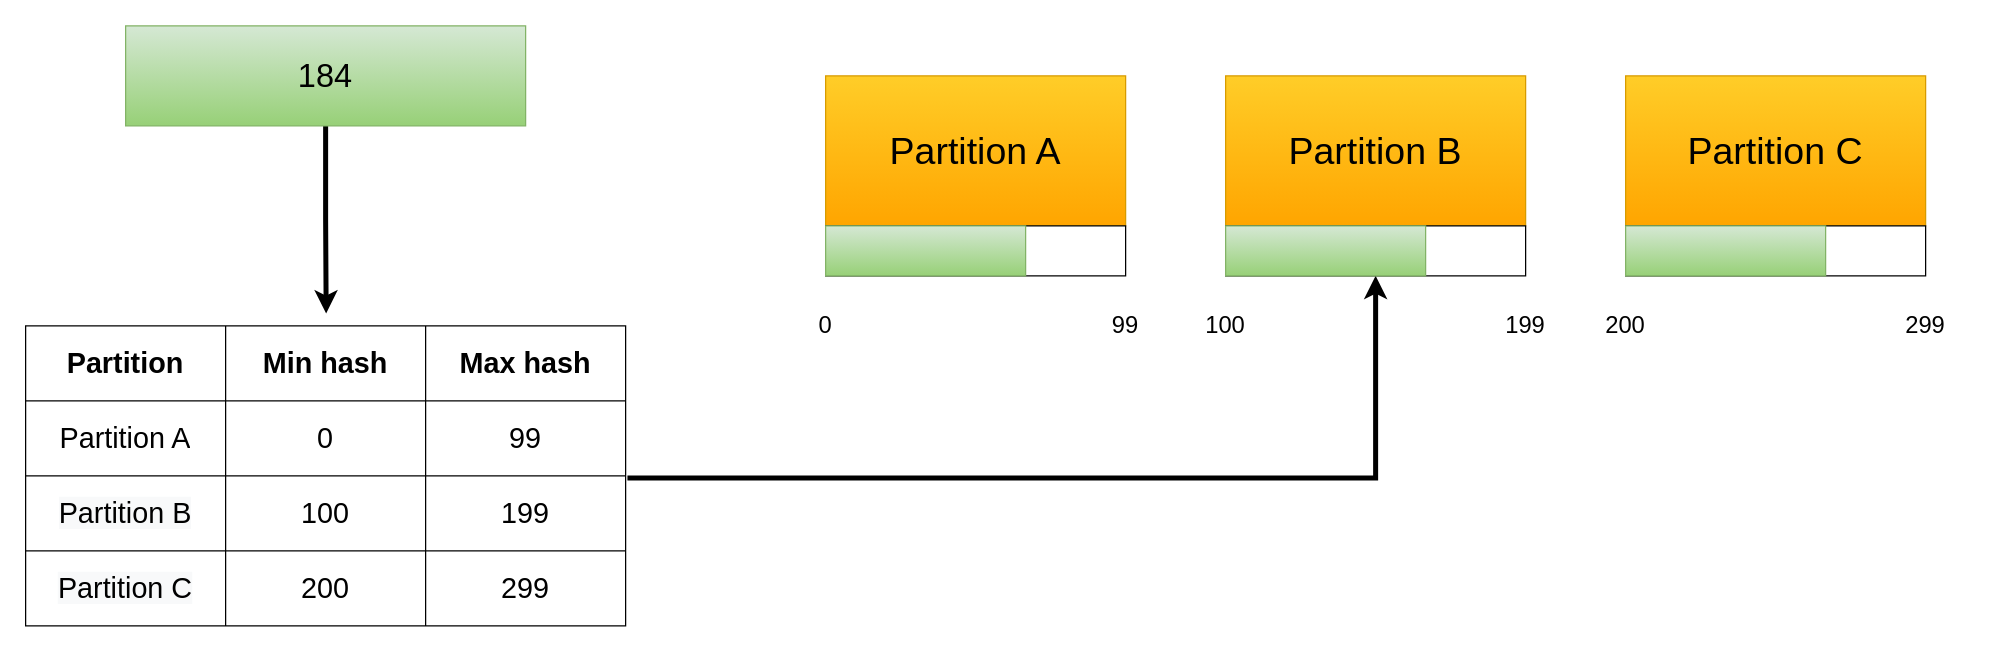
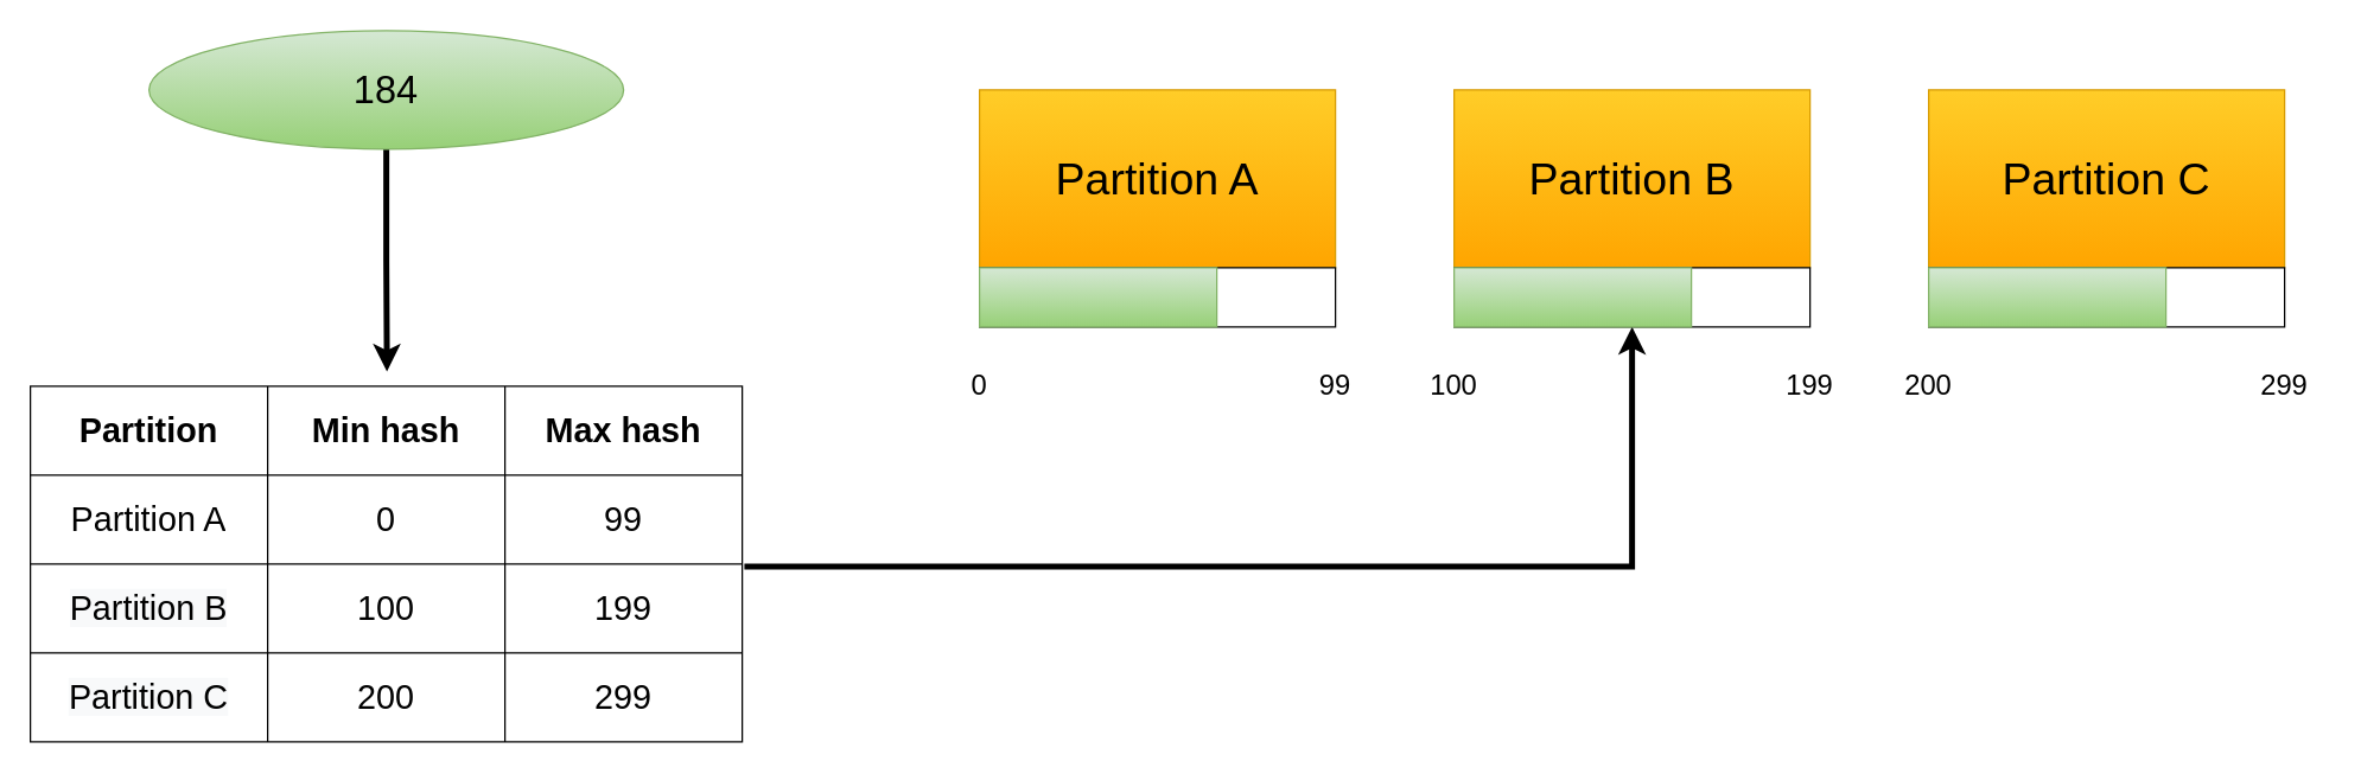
  <mxCell id="0" />
  <mxCell id="1" parent="0" />
  <mxCell id="2" value="&lt;font style=&quot;font-size: 30px;&quot;&gt;Partition A&lt;/font&gt;" style="rounded=0;whiteSpace=wrap;html=1;fillColor=#ffcd28;gradientColor=#ffa500;strokeColor=#d79b00;" parent="1" vertex="1"><mxGeometry x="660" y="60" width="240" height="120" as="geometry" /></mxCell>
  <mxCell id="3" value="" style="rounded=0;whiteSpace=wrap;html=1;fontSize=25;align=right;" parent="1" vertex="1"><mxGeometry x="660" y="180" width="240" height="40" as="geometry" /></mxCell>
  <mxCell id="4" value="" style="rounded=0;whiteSpace=wrap;html=1;fontSize=25;fillColor=#d5e8d4;gradientColor=#97d077;strokeColor=#82b366;align=left;spacingLeft=10;" parent="1" vertex="1"><mxGeometry x="660" y="180" width="160" height="40" as="geometry" /></mxCell>
  <mxCell id="5" value="&lt;font style=&quot;font-size: 30px;&quot;&gt;Partition B&lt;/font&gt;" style="rounded=0;whiteSpace=wrap;html=1;fillColor=#ffcd28;gradientColor=#ffa500;strokeColor=#d79b00;" parent="1" vertex="1"><mxGeometry x="980" y="60" width="240" height="120" as="geometry" /></mxCell>
  <mxCell id="6" value="" style="rounded=0;whiteSpace=wrap;html=1;fontSize=25;align=right;" parent="1" vertex="1"><mxGeometry x="980" y="180" width="240" height="40" as="geometry" /></mxCell>
  <mxCell id="7" style="edgeStyle=orthogonalEdgeStyle;rounded=0;orthogonalLoop=1;jettySize=auto;html=1;exitX=0.75;exitY=1;exitDx=0;exitDy=0;entryX=1.003;entryY=0.028;entryDx=0;entryDy=0;entryPerimeter=0;fontSize=26;strokeWidth=4;startArrow=classic;startFill=1;endArrow=none;endFill=0;" parent="1" source="8" target="21" edge="1"><mxGeometry relative="1" as="geometry" /></mxCell>
  <mxCell id="8" value="" style="rounded=0;whiteSpace=wrap;html=1;fontSize=25;fillColor=#d5e8d4;gradientColor=#97d077;strokeColor=#82b366;align=left;spacingLeft=10;" parent="1" vertex="1"><mxGeometry x="980" y="180" width="160" height="40" as="geometry" /></mxCell>
  <mxCell id="9" value="&lt;font style=&quot;font-size: 30px;&quot;&gt;Partition C&lt;/font&gt;" style="rounded=0;whiteSpace=wrap;html=1;fillColor=#ffcd28;gradientColor=#ffa500;strokeColor=#d79b00;" parent="1" vertex="1"><mxGeometry x="1300" y="60" width="240" height="120" as="geometry" /></mxCell>
  <mxCell id="10" value="" style="rounded=0;whiteSpace=wrap;html=1;fontSize=25;align=right;" parent="1" vertex="1"><mxGeometry x="1300" y="180" width="240" height="40" as="geometry" /></mxCell>
  <mxCell id="11" value="" style="rounded=0;whiteSpace=wrap;html=1;fontSize=25;fillColor=#d5e8d4;gradientColor=#97d077;strokeColor=#82b366;align=left;spacingLeft=10;" parent="1" vertex="1"><mxGeometry x="1300" y="180" width="160" height="40" as="geometry" /></mxCell>
  <mxCell id="12" value="" style="shape=table;html=1;whiteSpace=wrap;startSize=0;container=1;collapsible=0;childLayout=tableLayout;fontSize=23;" parent="1" vertex="1"><mxGeometry x="20" y="260" width="480" height="240" as="geometry" /></mxCell>
  <mxCell id="13" value="" style="shape=tableRow;horizontal=0;startSize=0;swimlaneHead=0;swimlaneBody=0;top=0;left=0;bottom=0;right=0;collapsible=0;dropTarget=0;fillColor=none;points=[[0,0.5],[1,0.5]];portConstraint=eastwest;fontSize=23;fontStyle=1" parent="12" vertex="1"><mxGeometry width="480" height="60" as="geometry" /></mxCell>
  <mxCell id="14" value="&lt;b&gt;Partition&lt;/b&gt;" style="shape=partialRectangle;html=1;whiteSpace=wrap;connectable=0;fillColor=none;top=0;left=0;bottom=0;right=0;overflow=hidden;fontSize=23;" parent="13" vertex="1"><mxGeometry width="160" height="60" as="geometry"><mxRectangle width="160" height="60" as="alternateBounds" /></mxGeometry></mxCell>
  <mxCell id="15" value="&lt;b&gt;Min hash&lt;/b&gt;" style="shape=partialRectangle;html=1;whiteSpace=wrap;connectable=0;fillColor=none;top=0;left=0;bottom=0;right=0;overflow=hidden;fontSize=23;" parent="13" vertex="1"><mxGeometry x="160" width="160" height="60" as="geometry"><mxRectangle width="160" height="60" as="alternateBounds" /></mxGeometry></mxCell>
  <mxCell id="16" value="&lt;b&gt;Max hash&lt;/b&gt;" style="shape=partialRectangle;html=1;whiteSpace=wrap;connectable=0;fillColor=none;top=0;left=0;bottom=0;right=0;overflow=hidden;fontSize=23;" parent="13" vertex="1"><mxGeometry x="320" width="160" height="60" as="geometry"><mxRectangle width="160" height="60" as="alternateBounds" /></mxGeometry></mxCell>
  <mxCell id="17" value="" style="shape=tableRow;horizontal=0;startSize=0;swimlaneHead=0;swimlaneBody=0;top=0;left=0;bottom=0;right=0;collapsible=0;dropTarget=0;fillColor=none;points=[[0,0.5],[1,0.5]];portConstraint=eastwest;fontSize=23;" parent="12" vertex="1"><mxGeometry y="60" width="480" height="60" as="geometry" /></mxCell>
  <mxCell id="18" value="Partition A" style="shape=partialRectangle;html=1;whiteSpace=wrap;connectable=0;fillColor=none;top=0;left=0;bottom=0;right=0;overflow=hidden;fontSize=23;" parent="17" vertex="1"><mxGeometry width="160" height="60" as="geometry"><mxRectangle width="160" height="60" as="alternateBounds" /></mxGeometry></mxCell>
  <mxCell id="19" value="0" style="shape=partialRectangle;html=1;whiteSpace=wrap;connectable=0;fillColor=none;top=0;left=0;bottom=0;right=0;overflow=hidden;fontSize=23;" parent="17" vertex="1"><mxGeometry x="160" width="160" height="60" as="geometry"><mxRectangle width="160" height="60" as="alternateBounds" /></mxGeometry></mxCell>
  <mxCell id="20" value="99" style="shape=partialRectangle;html=1;whiteSpace=wrap;connectable=0;fillColor=none;top=0;left=0;bottom=0;right=0;overflow=hidden;fontSize=23;" parent="17" vertex="1"><mxGeometry x="320" width="160" height="60" as="geometry"><mxRectangle width="160" height="60" as="alternateBounds" /></mxGeometry></mxCell>
  <mxCell id="21" value="" style="shape=tableRow;horizontal=0;startSize=0;swimlaneHead=0;swimlaneBody=0;top=0;left=0;bottom=0;right=0;collapsible=0;dropTarget=0;fillColor=none;points=[[0,0.5],[1,0.5]];portConstraint=eastwest;fontSize=23;" parent="12" vertex="1"><mxGeometry y="120" width="480" height="60" as="geometry" /></mxCell>
  <mxCell id="22" value="&lt;span style=&quot;color: rgb(0, 0, 0); font-family: Helvetica; font-size: 23px; font-style: normal; font-variant-ligatures: normal; font-variant-caps: normal; font-weight: 400; letter-spacing: normal; orphans: 2; text-align: center; text-indent: 0px; text-transform: none; widows: 2; word-spacing: 0px; -webkit-text-stroke-width: 0px; background-color: rgb(248, 249, 250); text-decoration-thickness: initial; text-decoration-style: initial; text-decoration-color: initial; float: none; display: inline !important;&quot;&gt;Partition B&lt;/span&gt;" style="shape=partialRectangle;html=1;whiteSpace=wrap;connectable=0;fillColor=none;top=0;left=0;bottom=0;right=0;overflow=hidden;fontSize=23;" parent="21" vertex="1"><mxGeometry width="160" height="60" as="geometry"><mxRectangle width="160" height="60" as="alternateBounds" /></mxGeometry></mxCell>
  <mxCell id="23" value="100" style="shape=partialRectangle;html=1;whiteSpace=wrap;connectable=0;fillColor=none;top=0;left=0;bottom=0;right=0;overflow=hidden;fontSize=23;" parent="21" vertex="1"><mxGeometry x="160" width="160" height="60" as="geometry"><mxRectangle width="160" height="60" as="alternateBounds" /></mxGeometry></mxCell>
  <mxCell id="24" value="199" style="shape=partialRectangle;html=1;whiteSpace=wrap;connectable=0;fillColor=none;top=0;left=0;bottom=0;right=0;overflow=hidden;pointerEvents=1;fontSize=23;" parent="21" vertex="1"><mxGeometry x="320" width="160" height="60" as="geometry"><mxRectangle width="160" height="60" as="alternateBounds" /></mxGeometry></mxCell>
  <mxCell id="25" style="shape=tableRow;horizontal=0;startSize=0;swimlaneHead=0;swimlaneBody=0;top=0;left=0;bottom=0;right=0;collapsible=0;dropTarget=0;fillColor=none;points=[[0,0.5],[1,0.5]];portConstraint=eastwest;fontSize=23;" parent="12" vertex="1"><mxGeometry y="180" width="480" height="60" as="geometry" /></mxCell>
  <mxCell id="26" value="&lt;span style=&quot;color: rgb(0, 0, 0); font-family: Helvetica; font-size: 23px; font-style: normal; font-variant-ligatures: normal; font-variant-caps: normal; font-weight: 400; letter-spacing: normal; orphans: 2; text-align: center; text-indent: 0px; text-transform: none; widows: 2; word-spacing: 0px; -webkit-text-stroke-width: 0px; background-color: rgb(248, 249, 250); text-decoration-thickness: initial; text-decoration-style: initial; text-decoration-color: initial; float: none; display: inline !important;&quot;&gt;Partition C&lt;/span&gt;" style="shape=partialRectangle;html=1;whiteSpace=wrap;connectable=0;fillColor=none;top=0;left=0;bottom=0;right=0;overflow=hidden;fontSize=23;" parent="25" vertex="1"><mxGeometry width="160" height="60" as="geometry"><mxRectangle width="160" height="60" as="alternateBounds" /></mxGeometry></mxCell>
  <mxCell id="27" value="200" style="shape=partialRectangle;html=1;whiteSpace=wrap;connectable=0;fillColor=none;top=0;left=0;bottom=0;right=0;overflow=hidden;fontSize=23;" parent="25" vertex="1"><mxGeometry x="160" width="160" height="60" as="geometry"><mxRectangle width="160" height="60" as="alternateBounds" /></mxGeometry></mxCell>
  <mxCell id="28" value="299" style="shape=partialRectangle;html=1;whiteSpace=wrap;connectable=0;fillColor=none;top=0;left=0;bottom=0;right=0;overflow=hidden;pointerEvents=1;fontSize=23;" parent="25" vertex="1"><mxGeometry x="320" width="160" height="60" as="geometry"><mxRectangle width="160" height="60" as="alternateBounds" /></mxGeometry></mxCell>
  <mxCell id="29" value="0" style="rounded=0;whiteSpace=wrap;html=1;fontSize=19;strokeColor=none;fillColor=none;" parent="1" vertex="1"><mxGeometry x="630" y="245" width="60" height="30" as="geometry" /></mxCell>
  <mxCell id="30" value="100" style="rounded=0;whiteSpace=wrap;html=1;fontSize=19;strokeColor=none;fillColor=none;" parent="1" vertex="1"><mxGeometry x="950" y="245" width="60" height="30" as="geometry" /></mxCell>
  <mxCell id="31" value="200" style="rounded=0;whiteSpace=wrap;html=1;fontSize=19;strokeColor=none;fillColor=none;" parent="1" vertex="1"><mxGeometry x="1270" y="245" width="60" height="30" as="geometry" /></mxCell>
  <mxCell id="32" value="99" style="rounded=0;whiteSpace=wrap;html=1;fontSize=19;strokeColor=none;fillColor=none;" parent="1" vertex="1"><mxGeometry x="870" y="245" width="60" height="30" as="geometry" /></mxCell>
  <mxCell id="33" value="199" style="rounded=0;whiteSpace=wrap;html=1;fontSize=19;strokeColor=none;fillColor=none;" parent="1" vertex="1"><mxGeometry x="1190" y="245" width="60" height="30" as="geometry" /></mxCell>
  <mxCell id="34" value="299" style="rounded=0;whiteSpace=wrap;html=1;fontSize=19;strokeColor=none;fillColor=none;" parent="1" vertex="1"><mxGeometry x="1510" y="245" width="60" height="30" as="geometry" /></mxCell>
  <mxCell id="35" style="edgeStyle=orthogonalEdgeStyle;rounded=0;orthogonalLoop=1;jettySize=auto;html=1;exitX=0.5;exitY=1;exitDx=0;exitDy=0;fontSize=26;startArrow=none;startFill=0;endArrow=classic;endFill=1;strokeWidth=4;" parent="1" source="36" edge="1"><mxGeometry relative="1" as="geometry"><mxPoint x="260.429" y="250" as="targetPoint" /></mxGeometry></mxCell>
- <mxCell id="36" value="184" style="rounded=0;whiteSpace=wrap;html=1;fontSize=26;fillColor=#d5e8d4;strokeColor=#82b366;gradientColor=#97d077;" parent="1" vertex="1"><mxGeometry x="100" y="20" width="320" height="80" as="geometry" /></mxCell>
+ <mxCell id="36" value="184" style="ellipse;whiteSpace=wrap;html=1;fontSize=26;fillColor=#d5e8d4;strokeColor=#82b366;gradientColor=#97d077;" parent="1" vertex="1"><mxGeometry x="100" y="20" width="320" height="80" as="geometry" /></mxCell>
